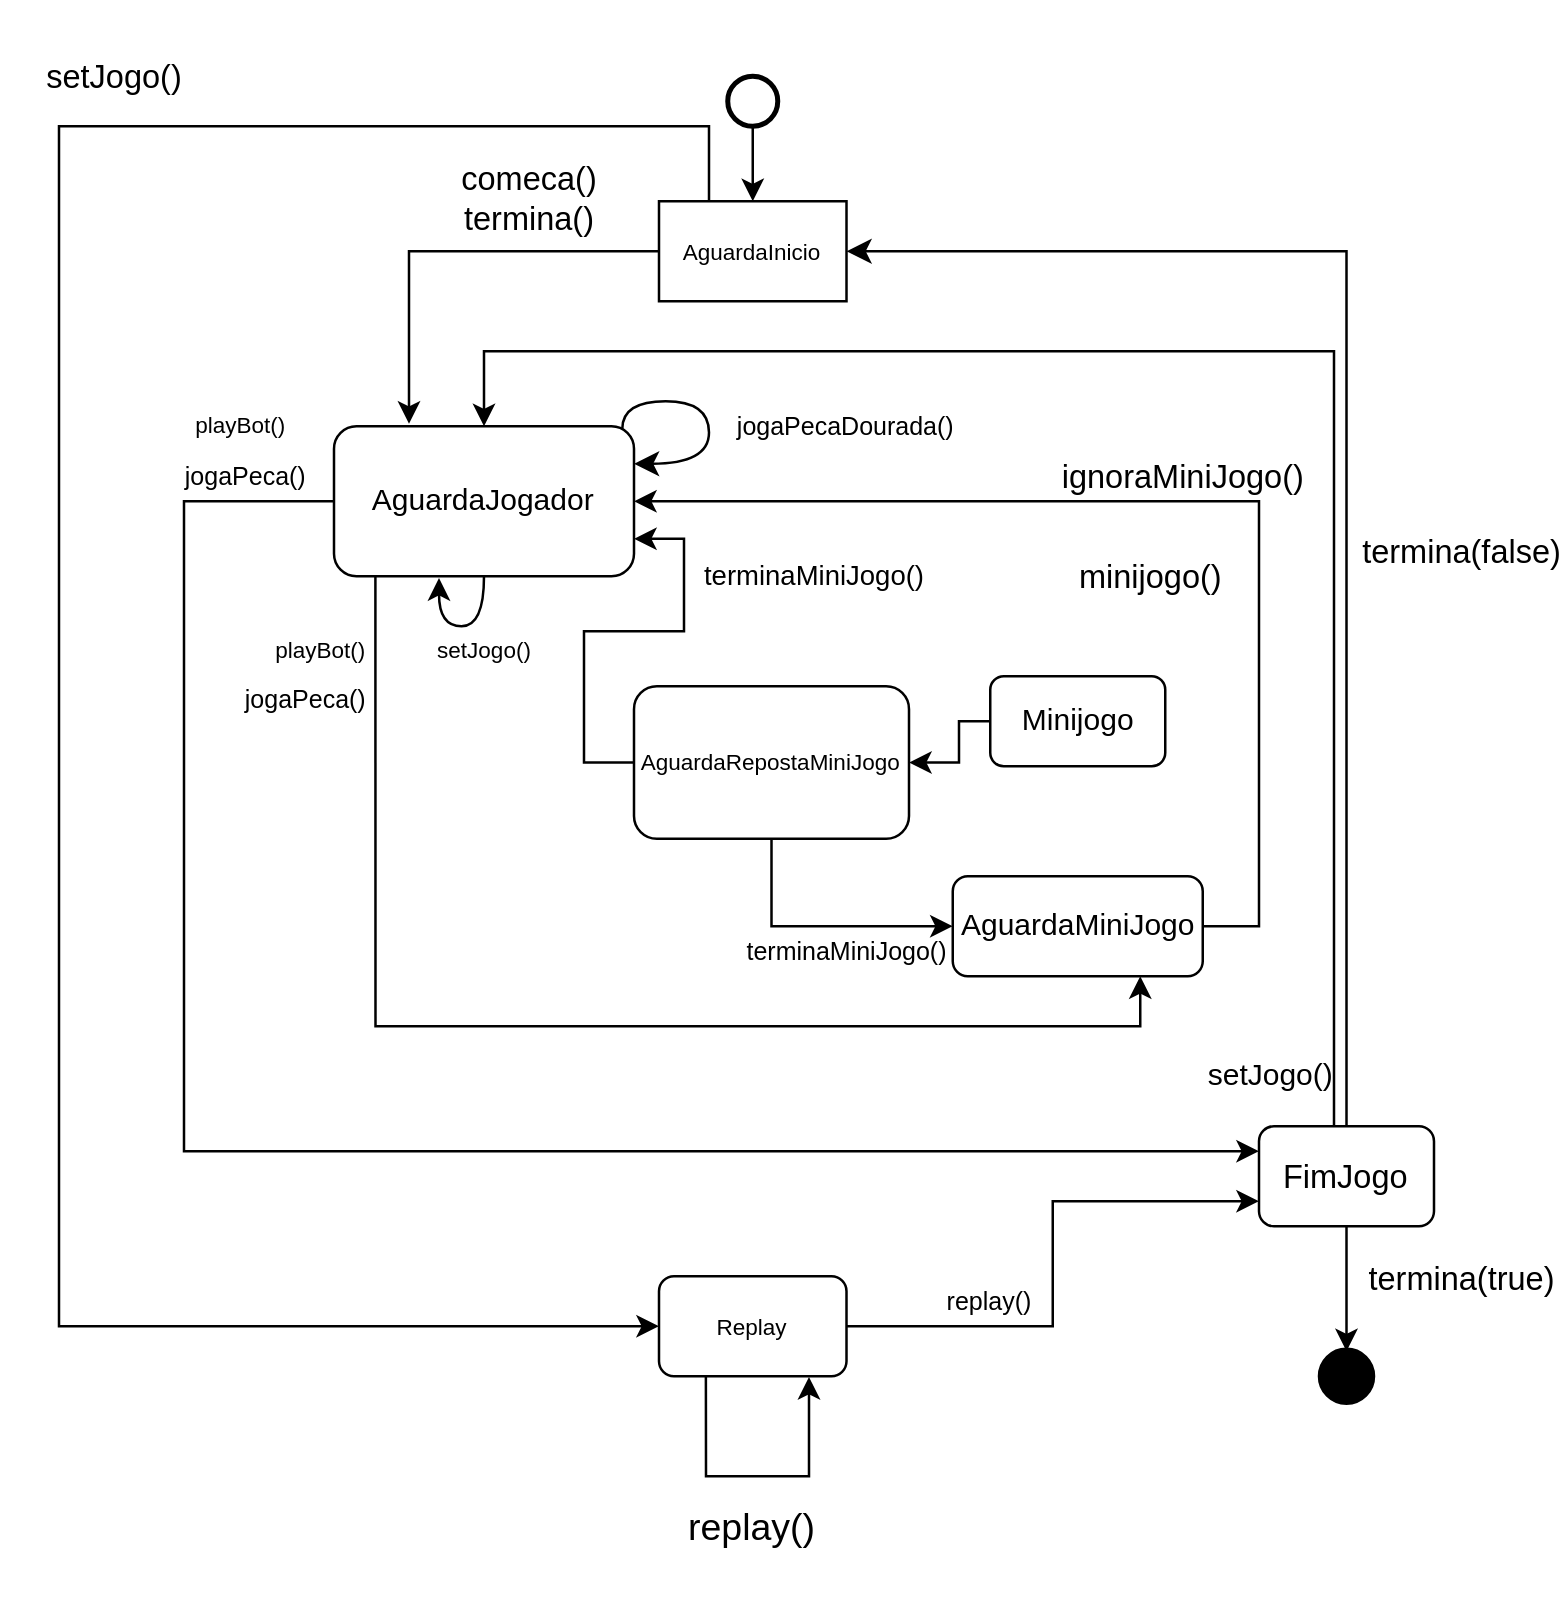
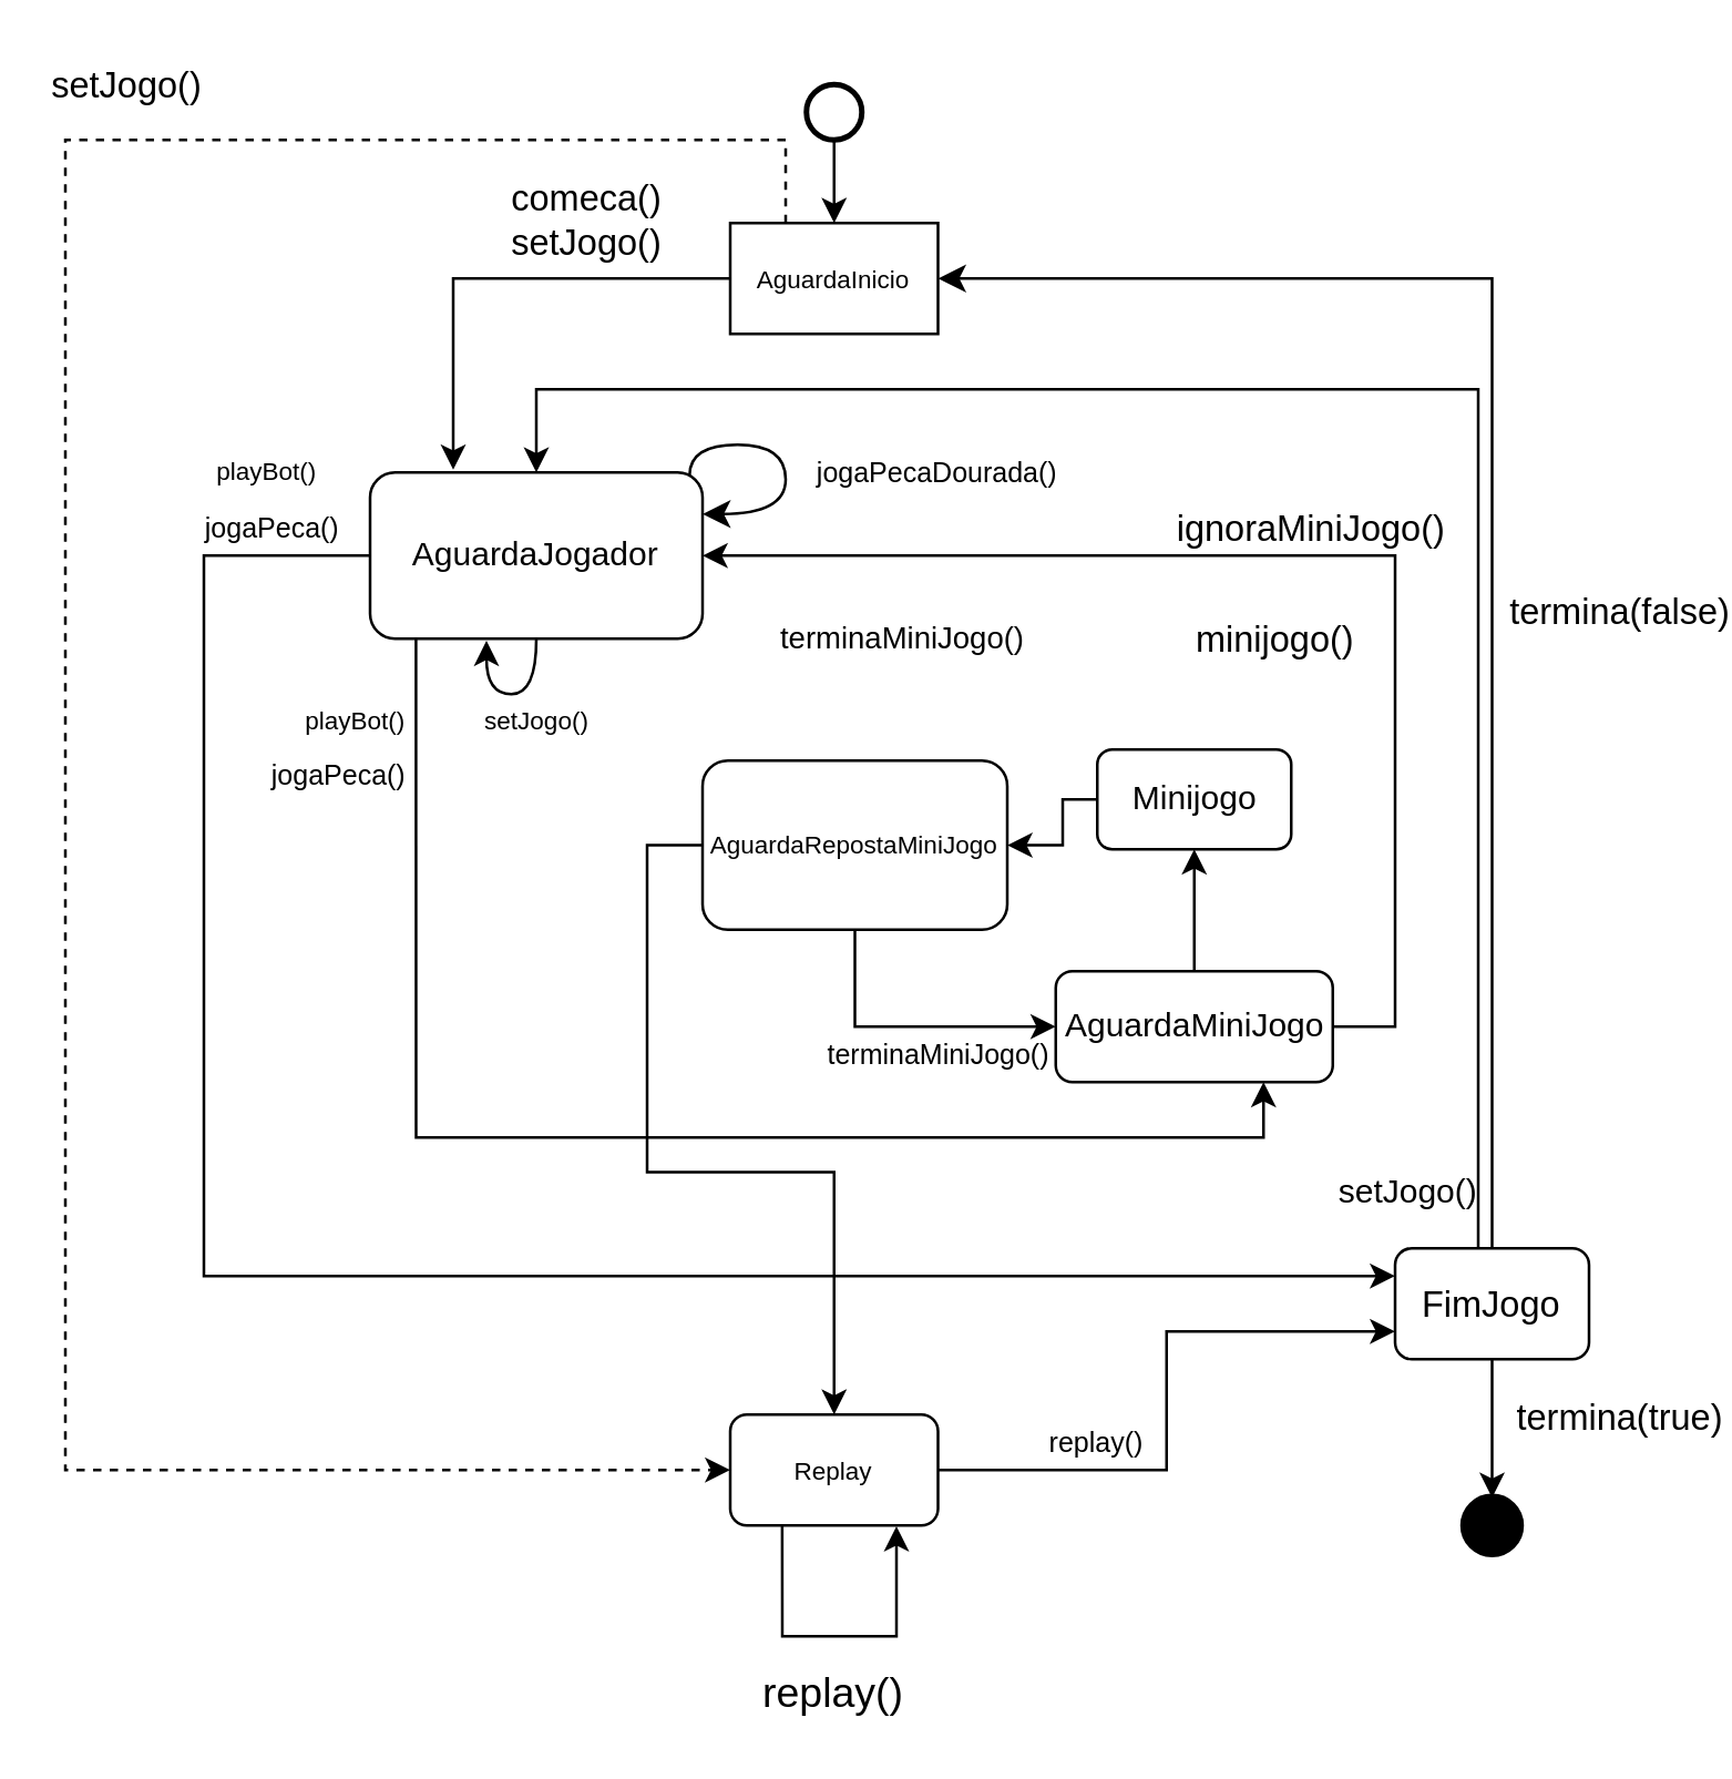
  <mxCell id="0" />
  <mxCell id="1" parent="0" />
  <mxCell id="2" style="edgeStyle=orthogonalEdgeStyle;rounded=0;orthogonalLoop=1;jettySize=auto;html=1;" parent="1" source="3" target="6" edge="1"><mxGeometry relative="1" as="geometry" /></mxCell>
  <mxCell id="3" value="" style="strokeWidth=2;html=1;shape=mxgraph.flowchart.start_2;whiteSpace=wrap;" parent="1" vertex="1"><mxGeometry x="290.5" y="30" width="20" height="20" as="geometry" /></mxCell>
  <mxCell id="4" style="rounded=0;orthogonalLoop=1;jettySize=auto;html=1;edgeStyle=orthogonalEdgeStyle;exitX=0;exitY=0.5;exitDx=0;exitDy=0;" parent="1" source="6" edge="1"><mxGeometry relative="1" as="geometry"><mxPoint x="303" y="80" as="sourcePoint" /><mxPoint x="163" y="169" as="targetPoint" /><Array as="points"><mxPoint x="163" y="100" /></Array></mxGeometry></mxCell>
- <mxCell id="5" style="edgeStyle=orthogonalEdgeStyle;rounded=0;orthogonalLoop=1;jettySize=auto;html=1;entryX=0;entryY=0.5;entryDx=0;entryDy=0;" edge="1" parent="1" source="6" target="41"><mxGeometry relative="1" as="geometry"><Array as="points"><mxPoint x="283" y="50" /><mxPoint x="23" y="50" /><mxPoint x="23" y="530" /></Array></mxGeometry></mxCell>
+ <mxCell id="5" style="edgeStyle=orthogonalEdgeStyle;rounded=0;orthogonalLoop=1;jettySize=auto;html=1;entryX=0;entryY=0.5;entryDx=0;entryDy=0;dashed=1;" edge="1" parent="1" source="6" target="41"><mxGeometry relative="1" as="geometry"><Array as="points"><mxPoint x="283" y="50" /><mxPoint x="23" y="50" /><mxPoint x="23" y="530" /></Array></mxGeometry></mxCell>
  <mxCell id="6" value="&lt;font style=&quot;font-size: 9px&quot;&gt;AguardaInicio&lt;/font&gt;" style="whiteSpace=wrap;html=1;rounded=0;" parent="1" vertex="1"><mxGeometry x="263" y="80" width="75" height="40" as="geometry" /></mxCell>
  <mxCell id="7" style="edgeStyle=orthogonalEdgeStyle;orthogonalLoop=1;jettySize=auto;html=1;exitX=0.138;exitY=0.993;exitDx=0;exitDy=0;fontSize=6;entryX=0.75;entryY=1;entryDx=0;entryDy=0;rounded=0;exitPerimeter=0;" parent="1" source="11" target="14" edge="1"><mxGeometry relative="1" as="geometry"><mxPoint x="53" y="260" as="targetPoint" /><Array as="points"><mxPoint x="150" y="410" /><mxPoint x="456" y="410" /></Array></mxGeometry></mxCell>
  <mxCell id="8" style="edgeStyle=orthogonalEdgeStyle;jumpSize=6;orthogonalLoop=1;jettySize=auto;html=1;exitX=0.961;exitY=0.018;exitDx=0;exitDy=0;fontSize=8;endSize=7;targetPerimeterSpacing=0;curved=1;entryX=1;entryY=0.25;entryDx=0;entryDy=0;exitPerimeter=0;" parent="1" source="11" target="11" edge="1"><mxGeometry relative="1" as="geometry"><mxPoint x="283" y="180" as="targetPoint" /><Array as="points"><mxPoint x="248" y="160" /><mxPoint x="283" y="160" /><mxPoint x="283" y="185" /></Array></mxGeometry></mxCell>
  <mxCell id="9" style="edgeStyle=orthogonalEdgeStyle;orthogonalLoop=1;jettySize=auto;html=1;exitX=0.5;exitY=1;exitDx=0;exitDy=0;curved=1;entryX=0.35;entryY=1.012;entryDx=0;entryDy=0;entryPerimeter=0;" parent="1" source="11" target="11" edge="1"><mxGeometry relative="1" as="geometry"><mxPoint x="163" y="230.2" as="targetPoint" /><Array as="points"><mxPoint x="193" y="250" /><mxPoint x="175" y="250" /></Array></mxGeometry></mxCell>
  <mxCell id="10" style="edgeStyle=orthogonalEdgeStyle;rounded=0;orthogonalLoop=1;jettySize=auto;html=1;exitX=0;exitY=0.5;exitDx=0;exitDy=0;entryX=0;entryY=0.25;entryDx=0;entryDy=0;fontSize=6;strokeColor=#000000;" parent="1" source="11" target="23" edge="1"><mxGeometry relative="1" as="geometry"><Array as="points"><mxPoint x="73" y="200" /><mxPoint x="73" y="460" /></Array></mxGeometry></mxCell>
  <mxCell id="11" value="AguardaJogador" style="rounded=1;whiteSpace=wrap;html=1;" parent="1" vertex="1"><mxGeometry x="133" y="170" width="120" height="60" as="geometry" /></mxCell>
  <mxCell id="12" style="edgeStyle=orthogonalEdgeStyle;orthogonalLoop=1;jettySize=auto;html=1;exitX=1;exitY=0.5;exitDx=0;exitDy=0;entryX=1;entryY=0.5;entryDx=0;entryDy=0;rounded=0;" parent="1" source="14" target="11" edge="1"><mxGeometry relative="1" as="geometry"><mxPoint x="293" y="370" as="targetPoint" /><Array as="points"><mxPoint x="503" y="370" /><mxPoint x="503" y="200" /></Array></mxGeometry></mxCell>
+ <mxCell id="13" style="edgeStyle=orthogonalEdgeStyle;rounded=0;orthogonalLoop=1;jettySize=auto;html=1;exitX=0.5;exitY=0;exitDx=0;exitDy=0;entryX=0.5;entryY=1;entryDx=0;entryDy=0;" parent="1" source="14" target="28" edge="1"><mxGeometry relative="1" as="geometry" /></mxCell>
  <mxCell id="14" value="AguardaMiniJogo" style="rounded=1;whiteSpace=wrap;html=1;" parent="1" vertex="1"><mxGeometry x="380.5" y="350" width="100" height="40" as="geometry" /></mxCell>
  <mxCell id="15" value="&lt;font style=&quot;font-size: 13px;&quot;&gt;ignoraMiniJogo()&lt;/font&gt;" style="text;html=1;strokeColor=none;fillColor=none;align=center;verticalAlign=middle;whiteSpace=wrap;rounded=0;fontSize=13;" parent="1" vertex="1"><mxGeometry x="453" y="180" width="40" height="20" as="geometry" /></mxCell>
  <mxCell id="16" value="&lt;span style=&quot;font-size: 13px;&quot;&gt;minijogo()&lt;/span&gt;" style="text;html=1;strokeColor=none;fillColor=none;align=center;verticalAlign=middle;whiteSpace=wrap;rounded=0;fontSize=13;" parent="1" vertex="1"><mxGeometry x="440" y="220" width="40" height="20" as="geometry" /></mxCell>
  <mxCell id="17" value="&lt;font style=&quot;font-size: 10px&quot;&gt;jogaPeca()&lt;/font&gt;" style="text;html=1;strokeColor=none;fillColor=none;align=center;verticalAlign=middle;whiteSpace=wrap;rounded=0;fontSize=6;" parent="1" vertex="1"><mxGeometry x="47" y="269" width="150" height="20" as="geometry" /></mxCell>
  <mxCell id="18" value="&lt;font style=&quot;font-size: 9px&quot;&gt;playBot()&lt;/font&gt;" style="text;html=1;strokeColor=none;fillColor=none;align=center;verticalAlign=middle;whiteSpace=wrap;rounded=0;fontSize=6;" parent="1" vertex="1"><mxGeometry x="53" y="250" width="150" height="20" as="geometry" /></mxCell>
  <mxCell id="19" style="edgeStyle=orthogonalEdgeStyle;rounded=0;jumpSize=6;orthogonalLoop=1;jettySize=auto;html=1;exitX=0.5;exitY=0;exitDx=0;exitDy=0;entryX=1;entryY=0.5;entryDx=0;entryDy=0;fontSize=7;endSize=7;targetPerimeterSpacing=0;" parent="1" source="23" target="6" edge="1"><mxGeometry relative="1" as="geometry" /></mxCell>
  <mxCell id="20" value="termina(false)" style="edgeLabel;html=1;align=center;verticalAlign=middle;resizable=0;points=[];fontSize=13;" parent="19" vertex="1" connectable="0"><mxGeometry x="-0.186" y="-2" relative="1" as="geometry"><mxPoint x="43" y="-7" as="offset" /></mxGeometry></mxCell>
  <mxCell id="21" style="edgeStyle=orthogonalEdgeStyle;rounded=0;orthogonalLoop=1;jettySize=auto;html=1;exitX=0.25;exitY=0;exitDx=0;exitDy=0;entryX=0.5;entryY=0;entryDx=0;entryDy=0;" parent="1" source="23" target="11" edge="1"><mxGeometry relative="1" as="geometry"><Array as="points"><mxPoint x="533" y="140" /><mxPoint x="193" y="140" /></Array></mxGeometry></mxCell>
  <mxCell id="22" style="edgeStyle=orthogonalEdgeStyle;rounded=0;orthogonalLoop=1;jettySize=auto;html=1;exitX=0.5;exitY=1;exitDx=0;exitDy=0;" parent="1" source="23" target="24" edge="1"><mxGeometry relative="1" as="geometry" /></mxCell>
  <mxCell id="23" value="FimJogo" style="rounded=1;whiteSpace=wrap;html=1;fontSize=13;align=center;" parent="1" vertex="1"><mxGeometry x="503" y="450" width="70" height="40" as="geometry" /></mxCell>
  <mxCell id="24" value="" style="shape=mxgraph.bpmn.event;html=1;verticalLabelPosition=bottom;labelBackgroundColor=#ffffff;verticalAlign=top;align=center;perimeter=ellipsePerimeter;outlineConnect=0;aspect=fixed;outline=end;symbol=terminate2;fontSize=10;strokeWidth=1;fillColor=#000000;" parent="1" vertex="1"><mxGeometry x="528" y="540" width="20" height="20" as="geometry" /></mxCell>
- <mxCell id="25" value="comeca()&lt;br&gt;termina()" style="edgeLabel;html=1;align=center;verticalAlign=middle;resizable=0;points=[];fontSize=13;" parent="1" vertex="1" connectable="0"><mxGeometry x="262.996" y="79.997" as="geometry"><mxPoint x="-52" y="-1" as="offset" /></mxGeometry></mxCell>
+ <mxCell id="25" value="comeca()&lt;br&gt;setJogo()" style="edgeLabel;html=1;align=center;verticalAlign=middle;resizable=0;points=[];fontSize=13;" parent="1" vertex="1" connectable="0"><mxGeometry x="262.996" y="79.997" as="geometry"><mxPoint x="-52" y="-1" as="offset" /></mxGeometry></mxCell>
  <mxCell id="26" value="&lt;font style=&quot;font-size: 10px&quot;&gt;jogaPecaDourada()&lt;/font&gt;" style="text;html=1;strokeColor=none;fillColor=none;align=center;verticalAlign=middle;whiteSpace=wrap;rounded=0;fontSize=6;" parent="1" vertex="1"><mxGeometry x="263" y="160" width="150" height="20" as="geometry" /></mxCell>
  <mxCell id="27" style="edgeStyle=orthogonalEdgeStyle;rounded=0;orthogonalLoop=1;jettySize=auto;html=1;exitX=0;exitY=0.5;exitDx=0;exitDy=0;entryX=1;entryY=0.5;entryDx=0;entryDy=0;fontSize=9;strokeColor=#000000;" parent="1" source="28" target="34" edge="1"><mxGeometry relative="1" as="geometry"><Array as="points"><mxPoint x="383" y="288" /><mxPoint x="383" y="305" /></Array></mxGeometry></mxCell>
  <mxCell id="28" value="Minijogo" style="rounded=1;whiteSpace=wrap;html=1;" parent="1" vertex="1"><mxGeometry x="395.5" y="270" width="70" height="36" as="geometry" /></mxCell>
  <mxCell id="29" value="&lt;font style=&quot;font-size: 12px;&quot;&gt;setJogo()&lt;/font&gt;" style="text;html=1;strokeColor=none;fillColor=none;align=center;verticalAlign=middle;whiteSpace=wrap;rounded=0;fontSize=12;" parent="1" vertex="1"><mxGeometry x="433" y="420" width="150" height="20" as="geometry" /></mxCell>
  <mxCell id="30" value="&lt;font style=&quot;font-size: 9px&quot;&gt;setJogo()&lt;/font&gt;" style="text;html=1;strokeColor=none;fillColor=none;align=center;verticalAlign=middle;whiteSpace=wrap;rounded=0;fontSize=6;" parent="1" vertex="1"><mxGeometry x="170.5" y="250" width="45" height="20" as="geometry" /></mxCell>
  <mxCell id="31" value="termina(true)" style="edgeLabel;html=1;align=center;verticalAlign=middle;resizable=0;points=[];fontSize=13;" parent="1" vertex="1" connectable="0"><mxGeometry x="583" y="510.002" as="geometry" /></mxCell>
  <mxCell id="32" style="edgeStyle=orthogonalEdgeStyle;orthogonalLoop=1;jettySize=auto;html=1;exitX=0.25;exitY=1;exitDx=0;exitDy=0;fontSize=9;strokeColor=#000000;entryX=0;entryY=0.5;entryDx=0;entryDy=0;rounded=0;" parent="1" source="34" target="14" edge="1"><mxGeometry relative="1" as="geometry"><mxPoint x="303" y="355.793" as="targetPoint" /><Array as="points"><mxPoint x="308" y="335" /><mxPoint x="308" y="370" /></Array></mxGeometry></mxCell>
- <mxCell id="33" style="edgeStyle=orthogonalEdgeStyle;rounded=0;orthogonalLoop=1;jettySize=auto;html=1;exitX=0;exitY=0.5;exitDx=0;exitDy=0;entryX=1;entryY=0.75;entryDx=0;entryDy=0;fontSize=9;strokeColor=#000000;" parent="1" source="34" target="11" edge="1"><mxGeometry relative="1" as="geometry" /></mxCell>
+ <mxCell id="33" style="edgeStyle=orthogonalEdgeStyle;rounded=0;orthogonalLoop=1;jettySize=auto;html=1;exitX=0;exitY=0.5;exitDx=0;exitDy=0;fontSize=9;strokeColor=#000000;" parent="1" source="34" target="41" edge="1"><mxGeometry relative="1" as="geometry" /></mxCell>
  <mxCell id="34" value="AguardaRepostaMiniJogo" style="rounded=1;whiteSpace=wrap;html=1;fontSize=9;" parent="1" vertex="1"><mxGeometry x="253" y="274" width="110" height="61" as="geometry" /></mxCell>
  <mxCell id="35" value="&lt;font style=&quot;font-size: 10px&quot;&gt;terminaMiniJogo()&lt;/font&gt;" style="text;html=1;strokeColor=none;fillColor=none;align=center;verticalAlign=middle;whiteSpace=wrap;rounded=0;fontSize=6;" parent="1" vertex="1"><mxGeometry x="315.5" y="370" width="45" height="20" as="geometry" /></mxCell>
  <mxCell id="36" value="&lt;font style=&quot;font-size: 11px&quot;&gt;terminaMiniJogo()&lt;/font&gt;" style="text;html=1;strokeColor=none;fillColor=none;align=center;verticalAlign=middle;whiteSpace=wrap;rounded=0;fontSize=6;" parent="1" vertex="1"><mxGeometry x="303" y="220" width="45" height="20" as="geometry" /></mxCell>
  <mxCell id="37" value="&lt;font style=&quot;font-size: 9px&quot;&gt;playBot()&lt;/font&gt;" style="text;html=1;strokeColor=none;fillColor=none;align=center;verticalAlign=middle;whiteSpace=wrap;rounded=0;fontSize=6;" parent="1" vertex="1"><mxGeometry x="20.5" y="160" width="150" height="20" as="geometry" /></mxCell>
  <mxCell id="38" value="&lt;font style=&quot;font-size: 10px&quot;&gt;jogaPeca()&lt;/font&gt;" style="text;html=1;strokeColor=none;fillColor=none;align=center;verticalAlign=middle;whiteSpace=wrap;rounded=0;fontSize=6;" parent="1" vertex="1"><mxGeometry x="23" y="180" width="150" height="20" as="geometry" /></mxCell>
  <mxCell id="39" style="edgeStyle=orthogonalEdgeStyle;rounded=0;orthogonalLoop=1;jettySize=auto;html=1;exitX=0.25;exitY=1;exitDx=0;exitDy=0;" edge="1" parent="1" source="41"><mxGeometry relative="1" as="geometry"><mxPoint x="323" y="550.276" as="targetPoint" /><Array as="points"><mxPoint x="282" y="590" /><mxPoint x="323" y="590" /></Array></mxGeometry></mxCell>
  <mxCell id="40" style="edgeStyle=orthogonalEdgeStyle;rounded=0;orthogonalLoop=1;jettySize=auto;html=1;exitX=1;exitY=0.5;exitDx=0;exitDy=0;entryX=0;entryY=0.75;entryDx=0;entryDy=0;" edge="1" parent="1" source="41" target="23"><mxGeometry relative="1" as="geometry" /></mxCell>
  <mxCell id="41" value="&lt;font style=&quot;font-size: 9px&quot;&gt;Replay&lt;/font&gt;" style="rounded=1;whiteSpace=wrap;html=1;" vertex="1" parent="1"><mxGeometry x="263" y="510" width="75" height="40" as="geometry" /></mxCell>
  <mxCell id="42" value="&lt;font style=&quot;font-size: 13px&quot;&gt;setJogo()&lt;/font&gt;" style="text;html=1;strokeColor=none;fillColor=none;align=center;verticalAlign=middle;whiteSpace=wrap;rounded=0;fontSize=6;" vertex="1" parent="1"><mxGeometry x="23" y="20" width="45" height="20" as="geometry" /></mxCell>
  <mxCell id="43" value="&lt;font style=&quot;font-size: 15px;&quot;&gt;replay()&lt;/font&gt;" style="text;html=1;strokeColor=none;fillColor=none;align=center;verticalAlign=middle;whiteSpace=wrap;rounded=0;fontSize=15;" vertex="1" parent="1"><mxGeometry x="278" y="600" width="45" height="20" as="geometry" /></mxCell>
  <mxCell id="44" value="&lt;font style=&quot;font-size: 10px&quot;&gt;replay()&lt;/font&gt;" style="text;html=1;strokeColor=none;fillColor=none;align=center;verticalAlign=middle;whiteSpace=wrap;rounded=0;fontSize=6;" vertex="1" parent="1"><mxGeometry x="373" y="510" width="45" height="20" as="geometry" /></mxCell>
